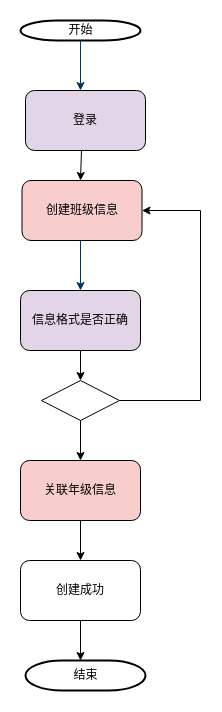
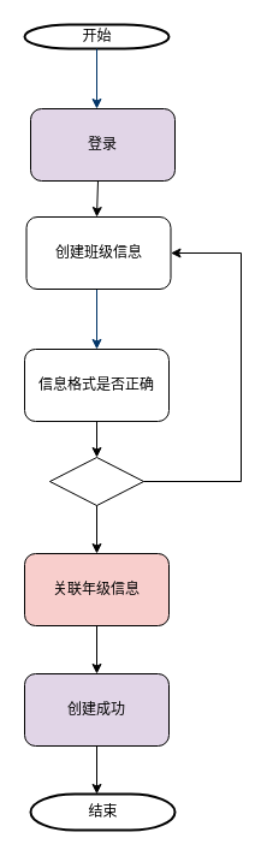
  <mxCell id="0" />
  <mxCell id="1" parent="0" />
  <mxCell id="2" value="开始" style="shape=mxgraph.flowchart.terminator;strokeWidth=2;gradientColor=none;gradientDirection=north;fontStyle=0;html=1;" parent="1" vertex="1"><mxGeometry x="20" y="20" width="120" height="20" as="geometry" /></mxCell>
  <mxCell id="3" style="fontStyle=1;strokeColor=#003366;strokeWidth=1;html=1;" parent="1" source="2" edge="1"><mxGeometry relative="1" as="geometry"><mxPoint x="80" y="90" as="targetPoint" /></mxGeometry></mxCell>
  <mxCell id="4" style="fontStyle=1;strokeColor=#003366;strokeWidth=1;html=1;" parent="1" edge="1"><mxGeometry relative="1" as="geometry"><mxPoint x="80" y="210" as="sourcePoint" /><mxPoint x="80" y="290" as="targetPoint" /><Array as="points"><mxPoint x="80" y="190" /></Array></mxGeometry></mxCell>
  <mxCell id="5" value="登录" style="rounded=1;whiteSpace=wrap;html=1;fillColor=#e1d5e7;" parent="1" vertex="1"><mxGeometry x="25" y="90" width="120" height="60" as="geometry" /></mxCell>
- <mxCell id="6" value="创建班级信息" style="rounded=1;whiteSpace=wrap;html=1;fillColor=#f8cecc;" parent="1" vertex="1"><mxGeometry x="21.5" y="180" width="120" height="60" as="geometry" /></mxCell>
+ <mxCell id="6" value="创建班级信息" style="rounded=1;whiteSpace=wrap;html=1;" parent="1" vertex="1"><mxGeometry x="21.5" y="180" width="120" height="60" as="geometry" /></mxCell>
  <mxCell id="7" value="" style="endArrow=classic;html=1;rounded=0;" parent="1" edge="1"><mxGeometry width="50" height="50" relative="1" as="geometry"><mxPoint x="81" y="150" as="sourcePoint" /><mxPoint x="80" y="180" as="targetPoint" /></mxGeometry></mxCell>
  <mxCell id="8" value="" style="rhombus;whiteSpace=wrap;html=1;" parent="1" vertex="1"><mxGeometry x="41" y="380" width="78" height="40" as="geometry" /></mxCell>
  <mxCell id="9" value="" style="endArrow=classic;html=1;rounded=0;exitX=0.5;exitY=1;exitDx=0;exitDy=0;" parent="1" source="8" edge="1"><mxGeometry width="50" height="50" relative="1" as="geometry"><mxPoint x="272" y="420" as="sourcePoint" /><mxPoint x="80" y="460" as="targetPoint" /></mxGeometry></mxCell>
  <mxCell id="10" value="结束" style="shape=mxgraph.flowchart.terminator;strokeWidth=2;gradientColor=none;gradientDirection=north;fontStyle=0;html=1;" parent="1" vertex="1"><mxGeometry x="25" y="660" width="120" height="30" as="geometry" /></mxCell>
- <mxCell id="11" value="信息格式是否正确" style="rounded=1;whiteSpace=wrap;html=1;fillColor=#e1d5e7;" parent="1" vertex="1"><mxGeometry x="20" y="290" width="120" height="60" as="geometry" /></mxCell>
+ <mxCell id="11" value="信息格式是否正确" style="rounded=1;whiteSpace=wrap;html=1;" parent="1" vertex="1"><mxGeometry x="20" y="290" width="120" height="60" as="geometry" /></mxCell>
  <mxCell id="12" value="" style="endArrow=classic;html=1;rounded=0;exitX=0.5;exitY=1;exitDx=0;exitDy=0;" parent="1" source="11" edge="1"><mxGeometry width="50" height="50" relative="1" as="geometry"><mxPoint x="80" y="460" as="sourcePoint" /><mxPoint x="80" y="380" as="targetPoint" /></mxGeometry></mxCell>
  <mxCell id="13" value="关联年级信息" style="rounded=1;whiteSpace=wrap;html=1;fillColor=#f8cecc;" parent="1" vertex="1"><mxGeometry x="20" y="460" width="120" height="60" as="geometry" /></mxCell>
  <mxCell id="14" style="edgeStyle=orthogonalEdgeStyle;rounded=0;orthogonalLoop=1;jettySize=auto;html=1;exitX=0.5;exitY=1;exitDx=0;exitDy=0;" parent="1" source="13" target="13" edge="1"><mxGeometry relative="1" as="geometry" /></mxCell>
  <mxCell id="15" value="" style="endArrow=classic;html=1;rounded=0;exitX=0.5;exitY=1;exitDx=0;exitDy=0;" parent="1" source="13" edge="1"><mxGeometry width="50" height="50" relative="1" as="geometry"><mxPoint x="270" y="680" as="sourcePoint" /><mxPoint x="80" y="560" as="targetPoint" /></mxGeometry></mxCell>
- <mxCell id="16" value="创建成功" style="rounded=1;whiteSpace=wrap;html=1;" parent="1" vertex="1"><mxGeometry x="20" y="560" width="120" height="60" as="geometry" /></mxCell>
+ <mxCell id="16" value="创建成功" style="rounded=1;whiteSpace=wrap;html=1;fillColor=#e1d5e7;" parent="1" vertex="1"><mxGeometry x="20" y="560" width="120" height="60" as="geometry" /></mxCell>
  <mxCell id="17" value="" style="endArrow=classic;html=1;rounded=0;exitX=0.5;exitY=1;exitDx=0;exitDy=0;" parent="1" source="16" edge="1"><mxGeometry width="50" height="50" relative="1" as="geometry"><mxPoint x="300" y="680" as="sourcePoint" /><mxPoint x="80" y="660" as="targetPoint" /><Array as="points"><mxPoint x="80" y="620" /></Array></mxGeometry></mxCell>
  <mxCell id="18" value="" style="endArrow=classic;html=1;rounded=0;exitX=1;exitY=0.5;exitDx=0;exitDy=0;entryX=1;entryY=0.5;entryDx=0;entryDy=0;" parent="1" source="8" target="6" edge="1"><mxGeometry width="50" height="50" relative="1" as="geometry"><mxPoint x="270" y="470" as="sourcePoint" /><mxPoint x="200" y="220" as="targetPoint" /><Array as="points"><mxPoint x="200" y="400" /><mxPoint x="200" y="210" /></Array></mxGeometry></mxCell>
